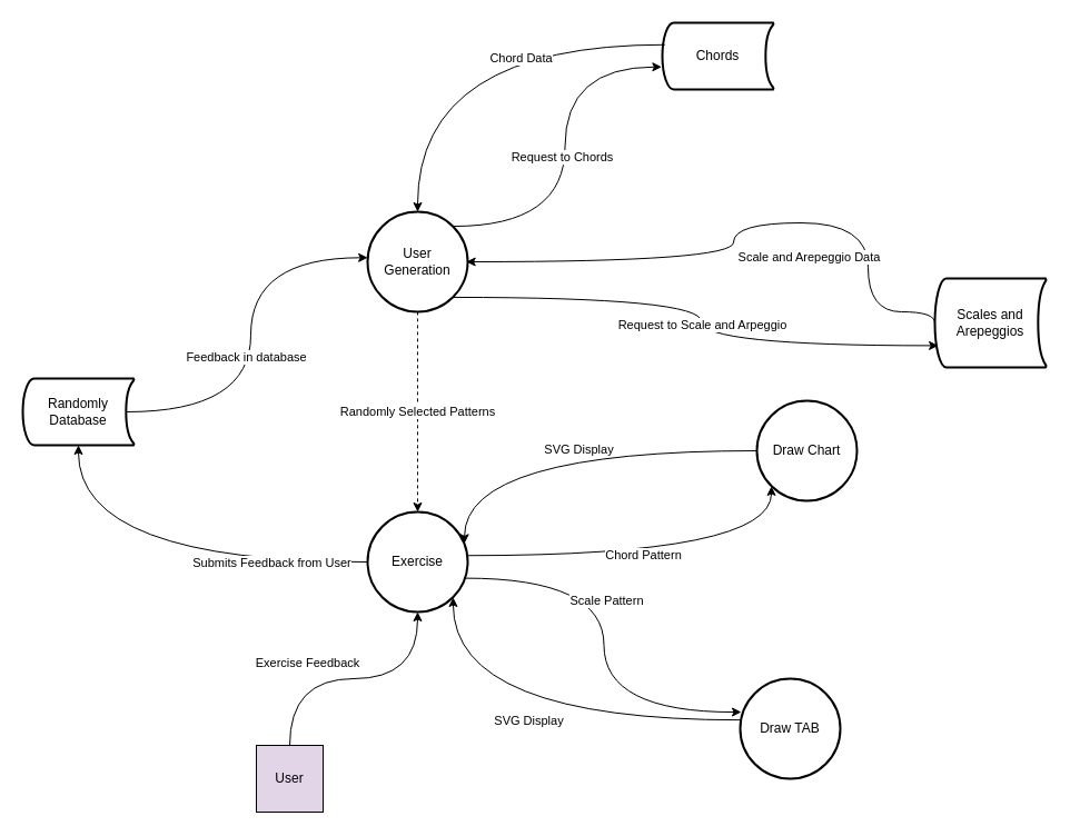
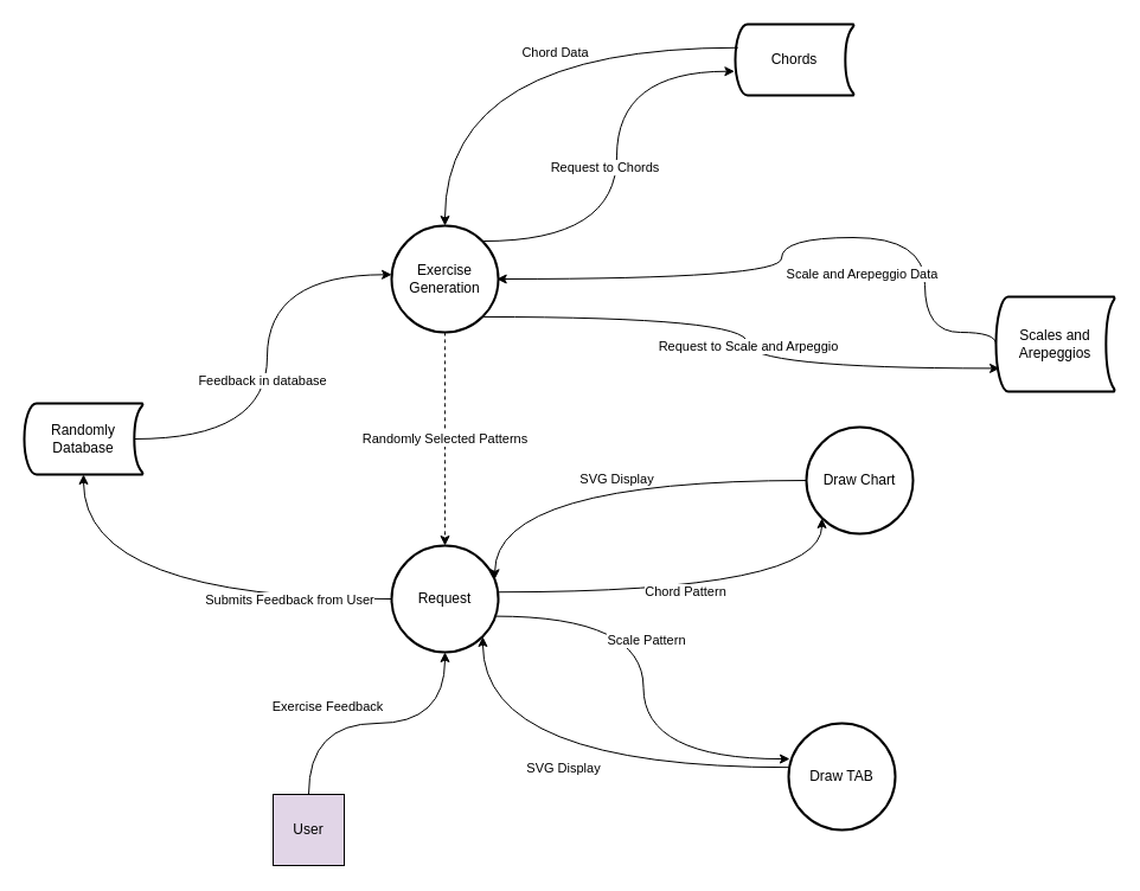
  <mxCell id="0" />
  <mxCell id="1" parent="0" />
  <mxCell id="2" value="Randomly Database" style="strokeWidth=2;html=1;shape=mxgraph.flowchart.stored_data;whiteSpace=wrap;" parent="1" vertex="1"><mxGeometry x="20" y="340" width="100" height="60" as="geometry" /></mxCell>
  <mxCell id="3" value="User" style="rounded=0;whiteSpace=wrap;html=1;fillColor=#e1d5e7;" parent="1" vertex="1"><mxGeometry x="230" y="670" width="60" height="60" as="geometry" /></mxCell>
- <mxCell id="4" value="Exercise" style="strokeWidth=2;html=1;shape=mxgraph.flowchart.start_2;whiteSpace=wrap;" parent="1" vertex="1"><mxGeometry x="330" y="460" width="90" height="90" as="geometry" /></mxCell>
+ <mxCell id="4" value="Request" style="strokeWidth=2;html=1;shape=mxgraph.flowchart.start_2;whiteSpace=wrap;" parent="1" vertex="1"><mxGeometry x="330" y="460" width="90" height="90" as="geometry" /></mxCell>
  <mxCell id="5" style="edgeStyle=orthogonalEdgeStyle;rounded=0;orthogonalLoop=1;jettySize=auto;html=1;exitX=0.5;exitY=0;exitDx=0;exitDy=0;entryX=0.5;entryY=1;entryDx=0;entryDy=0;entryPerimeter=0;curved=1;" parent="1" source="3" target="4" edge="1"><mxGeometry relative="1" as="geometry" /></mxCell>
  <mxCell id="6" value="Exercise Feedback" style="edgeLabel;html=1;align=center;verticalAlign=middle;resizable=0;points=[];" parent="5" vertex="1" connectable="0"><mxGeometry x="-0.332" y="2" relative="1" as="geometry"><mxPoint x="-3" y="-13" as="offset" /></mxGeometry></mxCell>
  <mxCell id="7" value="Scales and Arepeggios" style="strokeWidth=2;html=1;shape=mxgraph.flowchart.stored_data;whiteSpace=wrap;" parent="1" vertex="1"><mxGeometry x="840" y="250" width="100" height="80" as="geometry" /></mxCell>
- <mxCell id="8" value="Chords" style="strokeWidth=2;html=1;shape=mxgraph.flowchart.stored_data;whiteSpace=wrap;" parent="1" vertex="1"><mxGeometry x="595" y="20" width="100" height="60" as="geometry" /></mxCell>
- <mxCell id="9" value="User Generation" style="strokeWidth=2;html=1;shape=mxgraph.flowchart.start_2;whiteSpace=wrap;" parent="1" vertex="1"><mxGeometry x="330" y="190" width="90" height="90" as="geometry" /></mxCell>
+ <mxCell id="8" value="Chords" style="strokeWidth=2;html=1;shape=mxgraph.flowchart.stored_data;whiteSpace=wrap;" parent="1" vertex="1"><mxGeometry x="620" y="20" width="100" height="60" as="geometry" /></mxCell>
+ <mxCell id="9" value="Exercise Generation" style="strokeWidth=2;html=1;shape=mxgraph.flowchart.start_2;whiteSpace=wrap;" parent="1" vertex="1"><mxGeometry x="330" y="190" width="90" height="90" as="geometry" /></mxCell>
  <mxCell id="10" style="edgeStyle=orthogonalEdgeStyle;rounded=0;orthogonalLoop=1;jettySize=auto;html=1;exitX=0.93;exitY=0.5;exitDx=0;exitDy=0;exitPerimeter=0;entryX=0.001;entryY=0.459;entryDx=0;entryDy=0;entryPerimeter=0;curved=1;" parent="1" source="2" target="9" edge="1"><mxGeometry relative="1" as="geometry"><mxPoint x="113" y="360" as="sourcePoint" /><mxPoint x="330" y="225" as="targetPoint" /></mxGeometry></mxCell>
  <mxCell id="11" value="Feedback in database" style="edgeLabel;html=1;align=center;verticalAlign=middle;resizable=0;points=[];" parent="10" vertex="1" connectable="0"><mxGeometry x="-0.427" y="2" relative="1" as="geometry"><mxPoint x="5" y="-48" as="offset" /></mxGeometry></mxCell>
  <mxCell id="12" style="edgeStyle=orthogonalEdgeStyle;rounded=0;orthogonalLoop=1;jettySize=auto;html=1;exitX=0.023;exitY=0.329;exitDx=0;exitDy=0;exitPerimeter=0;entryX=0.5;entryY=0;entryDx=0;entryDy=0;entryPerimeter=0;curved=1;" parent="1" source="8" target="9" edge="1"><mxGeometry relative="1" as="geometry" /></mxCell>
  <mxCell id="13" value="Chord Data" style="edgeLabel;html=1;align=center;verticalAlign=middle;resizable=0;points=[];" parent="12" vertex="1" connectable="0"><mxGeometry x="0.311" relative="1" as="geometry"><mxPoint x="92" y="-10" as="offset" /></mxGeometry></mxCell>
  <mxCell id="14" style="edgeStyle=orthogonalEdgeStyle;rounded=0;orthogonalLoop=1;jettySize=auto;html=1;exitX=0.855;exitY=0.145;exitDx=0;exitDy=0;exitPerimeter=0;entryX=-0.006;entryY=0.662;entryDx=0;entryDy=0;entryPerimeter=0;curved=1;" parent="1" source="9" target="8" edge="1"><mxGeometry relative="1" as="geometry"><mxPoint x="820" y="200" as="targetPoint" /></mxGeometry></mxCell>
  <mxCell id="15" value="Request to Chords" style="edgeLabel;html=1;align=center;verticalAlign=middle;resizable=0;points=[];" parent="14" vertex="1" connectable="0"><mxGeometry x="-0.578" relative="1" as="geometry"><mxPoint x="28" y="-63" as="offset" /></mxGeometry></mxCell>
  <mxCell id="16" value="Draw Chart" style="strokeWidth=2;html=1;shape=mxgraph.flowchart.start_2;whiteSpace=wrap;" parent="1" vertex="1"><mxGeometry x="680" y="360" width="90" height="90" as="geometry" /></mxCell>
  <mxCell id="17" value="Draw TAB" style="strokeWidth=2;html=1;shape=mxgraph.flowchart.start_2;whiteSpace=wrap;" parent="1" vertex="1"><mxGeometry x="665" y="610" width="90" height="90" as="geometry" /></mxCell>
  <mxCell id="18" style="edgeStyle=orthogonalEdgeStyle;rounded=0;orthogonalLoop=1;jettySize=auto;html=1;exitX=0;exitY=0.5;exitDx=0;exitDy=0;exitPerimeter=0;entryX=0.5;entryY=1;entryDx=0;entryDy=0;entryPerimeter=0;curved=1;" parent="1" source="4" target="2" edge="1"><mxGeometry relative="1" as="geometry" /></mxCell>
  <mxCell id="19" value="Submits Feedback from User" style="edgeLabel;html=1;align=center;verticalAlign=middle;resizable=0;points=[];" parent="18" vertex="1" connectable="0"><mxGeometry x="-0.333" relative="1" as="geometry"><mxPoint x="35" as="offset" /></mxGeometry></mxCell>
  <mxCell id="20" style="edgeStyle=orthogonalEdgeStyle;rounded=0;orthogonalLoop=1;jettySize=auto;html=1;exitX=0.5;exitY=1;exitDx=0;exitDy=0;exitPerimeter=0;entryX=0.5;entryY=0;entryDx=0;entryDy=0;entryPerimeter=0;curved=1;dashed=1;" parent="1" source="9" target="4" edge="1"><mxGeometry relative="1" as="geometry" /></mxCell>
  <mxCell id="21" value="Randomly Selected Patterns" style="edgeLabel;html=1;align=center;verticalAlign=middle;resizable=0;points=[];" parent="20" vertex="1" connectable="0"><mxGeometry x="-0.016" y="-1" relative="1" as="geometry"><mxPoint as="offset" /></mxGeometry></mxCell>
  <mxCell id="22" style="edgeStyle=orthogonalEdgeStyle;rounded=0;orthogonalLoop=1;jettySize=auto;html=1;exitX=0.855;exitY=0.855;exitDx=0;exitDy=0;exitPerimeter=0;entryX=0.031;entryY=0.755;entryDx=0;entryDy=0;entryPerimeter=0;curved=1;" parent="1" source="9" target="7" edge="1"><mxGeometry relative="1" as="geometry" /></mxCell>
  <mxCell id="23" value="Request to Scale and Arpeggio" style="edgeLabel;html=1;align=center;verticalAlign=middle;resizable=0;points=[];" parent="22" vertex="1" connectable="0"><mxGeometry x="0.057" y="3" relative="1" as="geometry"><mxPoint x="-3" y="-5" as="offset" /></mxGeometry></mxCell>
  <mxCell id="24" style="edgeStyle=orthogonalEdgeStyle;rounded=0;orthogonalLoop=1;jettySize=auto;html=1;exitX=0;exitY=0.5;exitDx=0;exitDy=0;exitPerimeter=0;entryX=1;entryY=0.5;entryDx=0;entryDy=0;entryPerimeter=0;curved=1;" parent="1" source="7" edge="1"><mxGeometry relative="1" as="geometry"><mxPoint x="839.98" y="263.2" as="sourcePoint" /><mxPoint x="418.68" y="235" as="targetPoint" /><Array as="points"><mxPoint x="780" y="280" /><mxPoint x="780" y="200" /><mxPoint x="659" y="200" /><mxPoint x="659" y="235" /></Array></mxGeometry></mxCell>
  <mxCell id="25" value="Scale and Arepeggio Data" style="edgeLabel;html=1;align=center;verticalAlign=middle;resizable=0;points=[];" parent="24" vertex="1" connectable="0"><mxGeometry x="-0.167" y="-8" relative="1" as="geometry"><mxPoint x="24" y="38" as="offset" /></mxGeometry></mxCell>
  <mxCell id="26" value="" style="endArrow=classic;html=1;rounded=0;exitX=0.966;exitY=0.662;exitDx=0;exitDy=0;exitPerimeter=0;entryX=0.011;entryY=0.334;entryDx=0;entryDy=0;entryPerimeter=0;edgeStyle=orthogonalEdgeStyle;curved=1;" edge="1" parent="1" source="4" target="17"><mxGeometry width="50" height="50" relative="1" as="geometry"><mxPoint x="490" y="550" as="sourcePoint" /><mxPoint x="630" y="520" as="targetPoint" /></mxGeometry></mxCell>
  <mxCell id="27" value="Scale Pattern" style="edgeLabel;html=1;align=center;verticalAlign=middle;resizable=0;points=[];" vertex="1" connectable="0" parent="26"><mxGeometry x="-0.485" y="1" relative="1" as="geometry"><mxPoint x="33" y="21" as="offset" /></mxGeometry></mxCell>
  <mxCell id="28" value="" style="endArrow=classic;html=1;rounded=0;exitX=0.005;exitY=0.413;exitDx=0;exitDy=0;exitPerimeter=0;edgeStyle=orthogonalEdgeStyle;curved=1;entryX=0.855;entryY=0.855;entryDx=0;entryDy=0;entryPerimeter=0;" edge="1" parent="1" source="17" target="4"><mxGeometry width="50" height="50" relative="1" as="geometry"><mxPoint x="460" y="490" as="sourcePoint" /><mxPoint x="420" y="510" as="targetPoint" /></mxGeometry></mxCell>
  <mxCell id="29" value="Text" style="edgeLabel;html=1;align=center;verticalAlign=middle;resizable=0;points=[];" vertex="1" connectable="0" parent="28"><mxGeometry x="0.036" relative="1" as="geometry"><mxPoint as="offset" /></mxGeometry></mxCell>
  <mxCell id="30" value="SVG Display" style="edgeLabel;html=1;align=center;verticalAlign=middle;resizable=0;points=[];" vertex="1" connectable="0" parent="28"><mxGeometry x="0.036" relative="1" as="geometry"><mxPoint as="offset" /></mxGeometry></mxCell>
  <mxCell id="31" value="" style="endArrow=classic;html=1;rounded=0;exitX=1.006;exitY=0.436;exitDx=0;exitDy=0;exitPerimeter=0;entryX=0.145;entryY=0.855;entryDx=0;entryDy=0;entryPerimeter=0;edgeStyle=orthogonalEdgeStyle;curved=1;" edge="1" parent="1" source="4" target="16"><mxGeometry width="50" height="50" relative="1" as="geometry"><mxPoint x="540" y="450" as="sourcePoint" /><mxPoint x="590" y="400" as="targetPoint" /></mxGeometry></mxCell>
  <mxCell id="32" value="Chord Pattern" style="edgeLabel;html=1;align=center;verticalAlign=middle;resizable=0;points=[];" vertex="1" connectable="0" parent="31"><mxGeometry x="-0.121" y="1" relative="1" as="geometry"><mxPoint x="10" as="offset" /></mxGeometry></mxCell>
  <mxCell id="33" value="" style="endArrow=classic;html=1;rounded=0;exitX=0;exitY=0.5;exitDx=0;exitDy=0;exitPerimeter=0;entryX=0.968;entryY=0.315;entryDx=0;entryDy=0;entryPerimeter=0;edgeStyle=orthogonalEdgeStyle;curved=1;" edge="1" parent="1" source="16" target="4"><mxGeometry width="50" height="50" relative="1" as="geometry"><mxPoint x="530" y="440" as="sourcePoint" /><mxPoint x="580" y="390" as="targetPoint" /></mxGeometry></mxCell>
  <mxCell id="34" value="SVG Display" style="edgeLabel;html=1;align=center;verticalAlign=middle;resizable=0;points=[];" vertex="1" connectable="0" parent="33"><mxGeometry x="-0.151" y="-2" relative="1" as="geometry"><mxPoint x="-14" as="offset" /></mxGeometry></mxCell>
